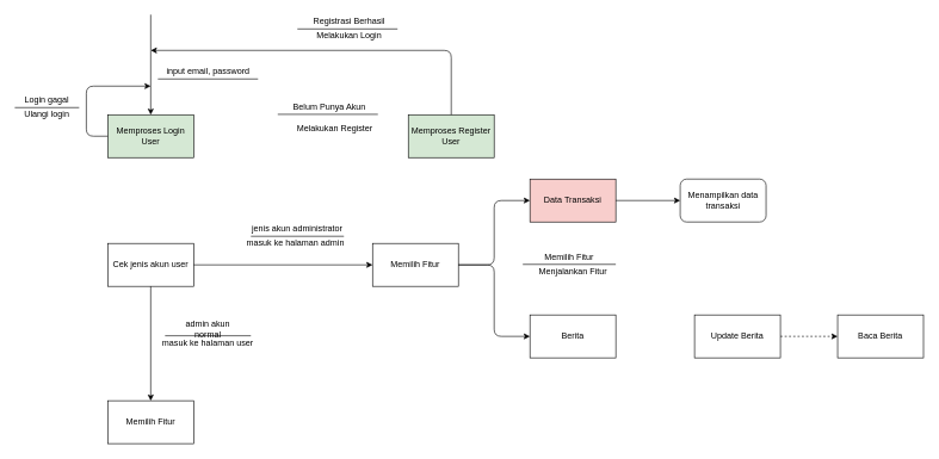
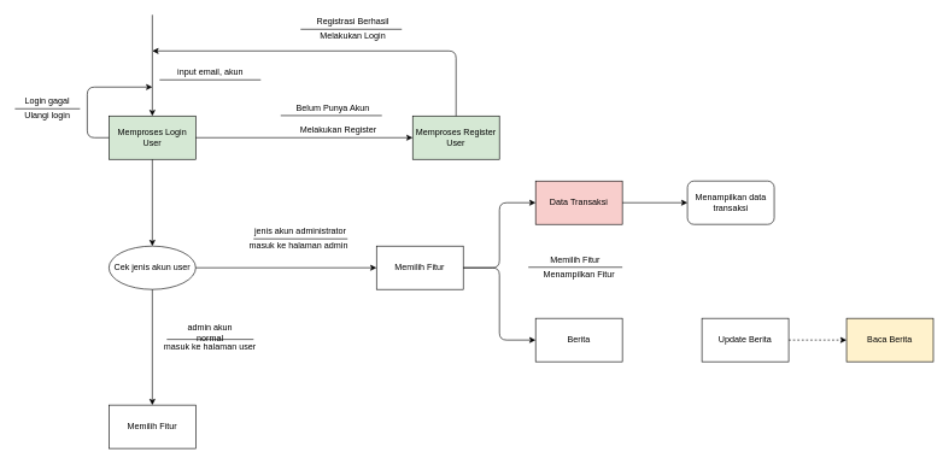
  <mxCell id="0" />
  <mxCell id="1" parent="0" />
  <mxCell id="2" value="Memproses Login User" style="rounded=0;whiteSpace=wrap;html=1;fillColor=#d5e8d4;" vertex="1" parent="1"><mxGeometry x="150" y="160" width="120" height="60" as="geometry" /></mxCell>
  <mxCell id="3" value="" style="endArrow=classic;html=1;entryX=0.5;entryY=0;entryDx=0;entryDy=0;" edge="1" parent="1" target="2"><mxGeometry width="50" height="50" relative="1" as="geometry"><mxPoint x="210" y="20" as="sourcePoint" /><mxPoint x="210" y="70" as="targetPoint" /></mxGeometry></mxCell>
  <mxCell id="4" value="" style="edgeStyle=elbowEdgeStyle;elbow=horizontal;endArrow=classic;html=1;exitX=0;exitY=0.5;exitDx=0;exitDy=0;" edge="1" parent="1" source="2"><mxGeometry width="50" height="50" relative="1" as="geometry"><mxPoint x="240" y="300" as="sourcePoint" /><mxPoint x="210" y="120" as="targetPoint" /><Array as="points"><mxPoint x="120" y="180" /></Array></mxGeometry></mxCell>
  <mxCell id="5" value="Login gagal" style="text;html=1;strokeColor=none;fillColor=none;align=center;verticalAlign=middle;whiteSpace=wrap;rounded=0;" vertex="1" parent="1"><mxGeometry x="30" y="130" width="70" height="20" as="geometry" /></mxCell>
  <mxCell id="6" value="" style="endArrow=none;html=1;" edge="1" parent="1"><mxGeometry width="50" height="50" relative="1" as="geometry"><mxPoint x="20" y="150" as="sourcePoint" /><mxPoint x="110" y="150" as="targetPoint" /></mxGeometry></mxCell>
  <mxCell id="7" value="Ulangi login" style="text;html=1;strokeColor=none;fillColor=none;align=center;verticalAlign=middle;whiteSpace=wrap;rounded=0;" vertex="1" parent="1"><mxGeometry x="30" y="150" width="70" height="20" as="geometry" /></mxCell>
+ <mxCell id="8" value="" style="endArrow=classic;html=1;exitX=0.5;exitY=1;exitDx=0;exitDy=0;entryX=0.5;entryY=0;entryDx=0;entryDy=0;" edge="1" parent="1" source="2" target="12"><mxGeometry width="50" height="50" relative="1" as="geometry"><mxPoint x="390" y="290" as="sourcePoint" /><mxPoint x="210" y="320" as="targetPoint" /></mxGeometry></mxCell>
  <mxCell id="9" value="jenis akun administrator" style="text;html=1;strokeColor=none;fillColor=none;align=center;verticalAlign=middle;whiteSpace=wrap;rounded=0;" vertex="1" parent="1"><mxGeometry x="350" y="310" width="130" height="20" as="geometry" /></mxCell>
  <mxCell id="10" value="" style="endArrow=none;html=1;" edge="1" parent="1"><mxGeometry width="50" height="50" relative="1" as="geometry"><mxPoint x="230" y="469.17" as="sourcePoint" /><mxPoint x="350" y="469.17" as="targetPoint" /></mxGeometry></mxCell>
  <mxCell id="11" value="masuk ke halaman user" style="text;html=1;strokeColor=none;fillColor=none;align=center;verticalAlign=middle;whiteSpace=wrap;rounded=0;" vertex="1" parent="1"><mxGeometry x="225" y="470" width="130" height="20" as="geometry" /></mxCell>
- <mxCell id="12" value="Cek jenis akun user" style="rounded=0;whiteSpace=wrap;html=1;" vertex="1" parent="1"><mxGeometry x="150" y="340" width="120" height="60" as="geometry" /></mxCell>
+ <mxCell id="12" value="Cek jenis akun user" style="ellipse;whiteSpace=wrap;html=1;" vertex="1" parent="1"><mxGeometry x="150" y="340" width="120" height="60" as="geometry" /></mxCell>
  <mxCell id="13" value="" style="endArrow=classic;html=1;exitX=0.5;exitY=1;exitDx=0;exitDy=0;entryX=0.5;entryY=0;entryDx=0;entryDy=0;" edge="1" parent="1" source="12" target="42"><mxGeometry width="50" height="50" relative="1" as="geometry"><mxPoint x="360" y="510" as="sourcePoint" /><mxPoint x="210" y="530" as="targetPoint" /></mxGeometry></mxCell>
  <mxCell id="14" value="" style="endArrow=classic;html=1;exitX=1;exitY=0.5;exitDx=0;exitDy=0;entryX=0;entryY=0.5;entryDx=0;entryDy=0;" edge="1" parent="1" source="12" target="18"><mxGeometry width="50" height="50" relative="1" as="geometry"><mxPoint x="530" y="420" as="sourcePoint" /><mxPoint x="580" y="370" as="targetPoint" /></mxGeometry></mxCell>
  <mxCell id="15" value="admin akun normal" style="text;html=1;strokeColor=none;fillColor=none;align=center;verticalAlign=middle;whiteSpace=wrap;rounded=0;" vertex="1" parent="1"><mxGeometry x="240" y="450" width="100" height="20" as="geometry" /></mxCell>
  <mxCell id="16" value="" style="endArrow=none;html=1;" edge="1" parent="1"><mxGeometry width="50" height="50" relative="1" as="geometry"><mxPoint x="350" y="330" as="sourcePoint" /><mxPoint x="480" y="330" as="targetPoint" /></mxGeometry></mxCell>
- <mxCell id="17" value="Menjalankan Fitur" style="text;html=1;strokeColor=none;fillColor=none;align=center;verticalAlign=middle;whiteSpace=wrap;rounded=0;" vertex="1" parent="1"><mxGeometry x="727.5" y="370" width="145" height="20" as="geometry" /></mxCell>
+ <mxCell id="17" value="Menampilkan Fitur" style="text;html=1;strokeColor=none;fillColor=none;align=center;verticalAlign=middle;whiteSpace=wrap;rounded=0;" vertex="1" parent="1"><mxGeometry x="727.5" y="370" width="145" height="20" as="geometry" /></mxCell>
  <mxCell id="18" value="Memilih Fitur" style="rounded=0;whiteSpace=wrap;html=1;" vertex="1" parent="1"><mxGeometry x="520" y="340" width="120" height="60" as="geometry" /></mxCell>
  <mxCell id="19" value="Data Transaksi" style="rounded=0;whiteSpace=wrap;html=1;fillColor=#f8cecc;" vertex="1" parent="1"><mxGeometry x="740" y="250" width="120" height="60" as="geometry" /></mxCell>
  <mxCell id="20" value="Berita" style="rounded=0;whiteSpace=wrap;html=1;" vertex="1" parent="1"><mxGeometry x="740" y="440" width="120" height="60" as="geometry" /></mxCell>
  <mxCell id="21" value="Menampilkan data transaksi" style="whiteSpace=wrap;html=1;rounded=1;" vertex="1" parent="1"><mxGeometry x="950" y="250" width="120" height="60" as="geometry" /></mxCell>
  <mxCell id="22" value="" style="edgeStyle=elbowEdgeStyle;elbow=horizontal;endArrow=classic;html=1;exitX=1;exitY=0.5;exitDx=0;exitDy=0;entryX=0;entryY=0.5;entryDx=0;entryDy=0;" edge="1" parent="1" source="18" target="19"><mxGeometry width="50" height="50" relative="1" as="geometry"><mxPoint x="650" y="390" as="sourcePoint" /><mxPoint x="700" y="340" as="targetPoint" /></mxGeometry></mxCell>
  <mxCell id="23" value="" style="edgeStyle=elbowEdgeStyle;elbow=horizontal;endArrow=classic;html=1;entryX=0;entryY=0.5;entryDx=0;entryDy=0;exitX=1;exitY=0.5;exitDx=0;exitDy=0;" edge="1" parent="1" source="18" target="20"><mxGeometry width="50" height="50" relative="1" as="geometry"><mxPoint x="710" y="450" as="sourcePoint" /><mxPoint x="760" y="400" as="targetPoint" /></mxGeometry></mxCell>
  <mxCell id="24" value="" style="endArrow=classic;html=1;entryX=0;entryY=0.5;entryDx=0;entryDy=0;exitX=1;exitY=0.5;exitDx=0;exitDy=0;" edge="1" parent="1" source="19" target="21"><mxGeometry width="50" height="50" relative="1" as="geometry"><mxPoint x="650" y="390" as="sourcePoint" /><mxPoint x="700" y="340" as="targetPoint" /></mxGeometry></mxCell>
  <mxCell id="25" value="Update Berita" style="rounded=0;whiteSpace=wrap;html=1;" vertex="1" parent="1"><mxGeometry x="970" y="440" width="120" height="60" as="geometry" /></mxCell>
- <mxCell id="26" value="Baca Berita" style="rounded=0;whiteSpace=wrap;html=1;" vertex="1" parent="1"><mxGeometry x="1170" y="440" width="120" height="60" as="geometry" /></mxCell>
+ <mxCell id="26" value="Baca Berita" style="rounded=0;whiteSpace=wrap;html=1;fillColor=#fff2cc;" vertex="1" parent="1"><mxGeometry x="1170" y="440" width="120" height="60" as="geometry" /></mxCell>
  <mxCell id="27" value="" style="endArrow=classic;html=1;entryX=0;entryY=0.5;entryDx=0;entryDy=0;exitX=1;exitY=0.5;exitDx=0;exitDy=0;dashed=1;" edge="1" parent="1" source="25" target="26"><mxGeometry width="50" height="50" relative="1" as="geometry"><mxPoint x="810" y="390" as="sourcePoint" /><mxPoint x="860" y="340" as="targetPoint" /></mxGeometry></mxCell>
  <mxCell id="28" value="Memilih Fitur" style="text;html=1;strokeColor=none;fillColor=none;align=center;verticalAlign=middle;whiteSpace=wrap;rounded=0;" vertex="1" parent="1"><mxGeometry x="730" y="350" width="130" height="20" as="geometry" /></mxCell>
  <mxCell id="29" value="" style="endArrow=none;html=1;" edge="1" parent="1"><mxGeometry width="50" height="50" relative="1" as="geometry"><mxPoint x="730" y="369.29" as="sourcePoint" /><mxPoint x="860" y="369.29" as="targetPoint" /></mxGeometry></mxCell>
  <mxCell id="30" value="masuk ke halaman admin" style="text;html=1;strokeColor=none;fillColor=none;align=center;verticalAlign=middle;whiteSpace=wrap;rounded=0;" vertex="1" parent="1"><mxGeometry x="340" y="330" width="145" height="20" as="geometry" /></mxCell>
  <mxCell id="31" value="Belum Punya Akun" style="text;html=1;strokeColor=none;fillColor=none;align=center;verticalAlign=middle;whiteSpace=wrap;rounded=0;" vertex="1" parent="1"><mxGeometry x="390" y="140" width="140" height="20" as="geometry" /></mxCell>
  <mxCell id="32" value="" style="endArrow=none;html=1;" edge="1" parent="1"><mxGeometry width="50" height="50" relative="1" as="geometry"><mxPoint x="220" y="110" as="sourcePoint" /><mxPoint x="360" y="110" as="targetPoint" /></mxGeometry></mxCell>
  <mxCell id="33" value="Memproses Register User" style="rounded=0;whiteSpace=wrap;html=1;fillColor=#d5e8d4;" vertex="1" parent="1"><mxGeometry x="570" y="160" width="120" height="60" as="geometry" /></mxCell>
- <mxCell id="34" value="input email, password" style="text;html=1;strokeColor=none;fillColor=none;align=center;verticalAlign=middle;whiteSpace=wrap;rounded=0;" vertex="1" parent="1"><mxGeometry x="222.5" y="90" width="135" height="20" as="geometry" /></mxCell>
+ <mxCell id="34" value="input email, akun" style="text;html=1;strokeColor=none;fillColor=none;align=center;verticalAlign=middle;whiteSpace=wrap;rounded=0;" vertex="1" parent="1"><mxGeometry x="222.5" y="90" width="135" height="20" as="geometry" /></mxCell>
  <mxCell id="35" value="" style="endArrow=none;html=1;" edge="1" parent="1"><mxGeometry width="50" height="50" relative="1" as="geometry"><mxPoint x="387.5" y="159.43" as="sourcePoint" /><mxPoint x="527.5" y="159.43" as="targetPoint" /></mxGeometry></mxCell>
  <mxCell id="36" value="Melakukan Login" style="text;html=1;strokeColor=none;fillColor=none;align=center;verticalAlign=middle;whiteSpace=wrap;rounded=0;" vertex="1" parent="1"><mxGeometry x="429.07" y="40" width="116.87" height="20" as="geometry" /></mxCell>
+ <mxCell id="37" value="" style="endArrow=classic;html=1;exitX=1;exitY=0.5;exitDx=0;exitDy=0;entryX=0;entryY=0.5;entryDx=0;entryDy=0;" edge="1" parent="1" source="2" target="33"><mxGeometry width="50" height="50" relative="1" as="geometry"><mxPoint x="410" y="190" as="sourcePoint" /><mxPoint x="460" y="140" as="targetPoint" /></mxGeometry></mxCell>
  <mxCell id="38" value="" style="edgeStyle=elbowEdgeStyle;elbow=horizontal;endArrow=classic;html=1;exitX=0.5;exitY=0;exitDx=0;exitDy=0;" edge="1" parent="1" source="33"><mxGeometry width="50" height="50" relative="1" as="geometry"><mxPoint x="610" y="270" as="sourcePoint" /><mxPoint x="210" y="70" as="targetPoint" /><Array as="points"><mxPoint x="630" y="110" /></Array></mxGeometry></mxCell>
  <mxCell id="39" value="Registrasi Berhasil" style="text;html=1;strokeColor=none;fillColor=none;align=center;verticalAlign=middle;whiteSpace=wrap;rounded=0;" vertex="1" parent="1"><mxGeometry x="420" y="20" width="135" height="20" as="geometry" /></mxCell>
  <mxCell id="40" value="" style="endArrow=none;html=1;" edge="1" parent="1"><mxGeometry width="50" height="50" relative="1" as="geometry"><mxPoint x="415" y="40" as="sourcePoint" /><mxPoint x="555" y="40" as="targetPoint" /></mxGeometry></mxCell>
  <mxCell id="41" value="Melakukan Register" style="text;html=1;strokeColor=none;fillColor=none;align=center;verticalAlign=middle;whiteSpace=wrap;rounded=0;" vertex="1" parent="1"><mxGeometry x="409.06" y="170" width="116.87" height="20" as="geometry" /></mxCell>
  <mxCell id="42" value="Memilih Fitur" style="rounded=0;whiteSpace=wrap;html=1;" vertex="1" parent="1"><mxGeometry x="150" y="560" width="120" height="60" as="geometry" /></mxCell>
